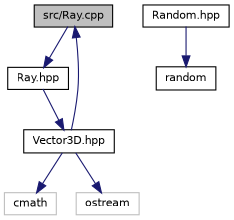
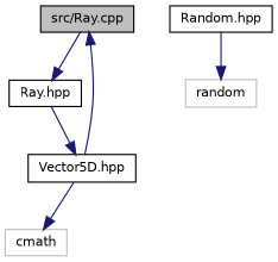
  digraph {
    node [color=black fillcolor=white fontname=Helvetica fontsize=10 shape=record style=filled]
    edge [color=midnightblue fontname=Helvetica fontsize=10 labelfontname=Helvetica labelfontsize=10 style=solid]
    n1 [fillcolor=grey75 fontcolor=black height=0.2 label="src/Ray.cpp" width=0.4]
    n2 [height=0.2 label="Ray.hpp" width=0.4]
-   n3 [height=0.2 label="Vector3D.hpp" width=0.4]
+   n3 [height=0.2 label="Vector5D.hpp" width=0.4]
    n4 [color=grey75 height=0.2 label=cmath width=0.4]
-   n5 [color=grey75 height=0.2 label=ostream width=0.4]
    n6 [height=0.2 label="Random.hpp" width=0.4]
-   n7 [height=0.2 label=random width=0.4]
+   n7 [color=grey75 height=0.2 label=random width=0.4]
    n1 -> n2
    n2 -> n3
    n3 -> n1
    n3 -> n4
-   n3 -> n5
    n6 -> n7
  }
